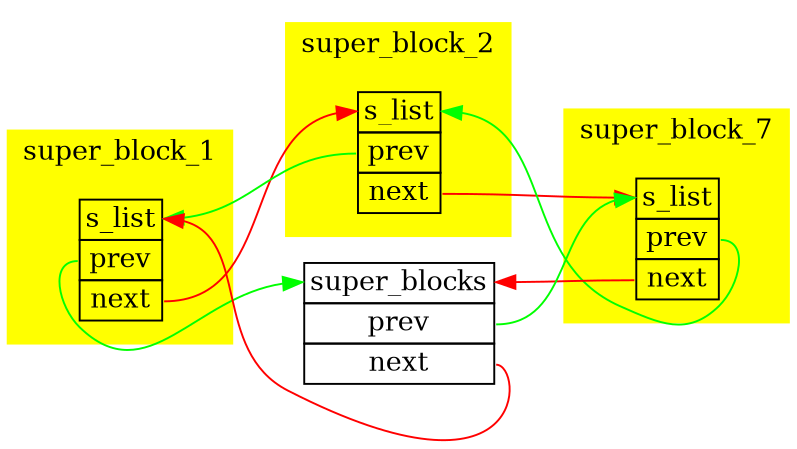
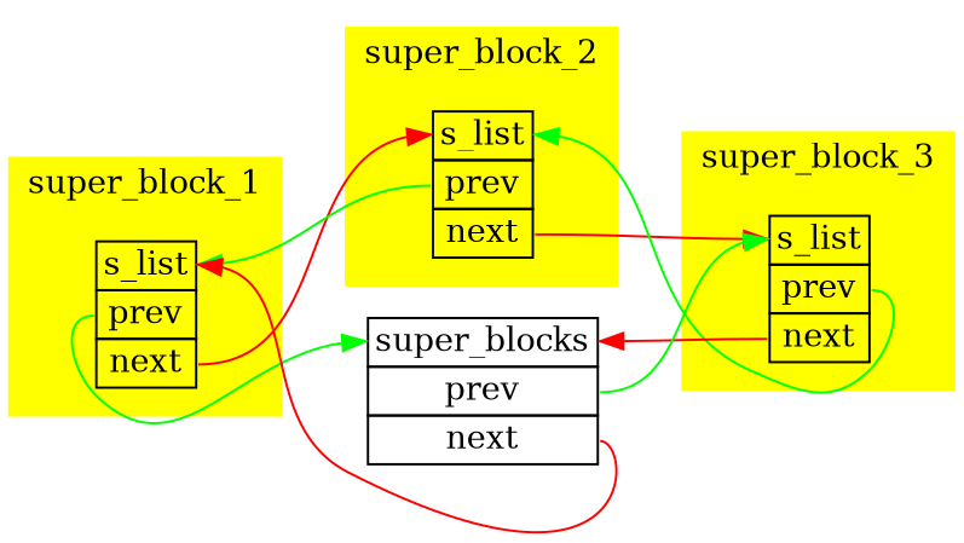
  digraph {
    rankdir=LR
    node [shape=plaintext]
    edge [color=red headport=name tailport="next:e"]
    n1 [label=<              <TABLE BORDER="0" CELLBORDER="1" CELLSPACING="0">                 <TR>                     <TD PORT="name">s_list</TD>                 </TR>                 <TR>                     <TD PORT="prev">prev</TD>                 </TR>                 <TR>                     <TD PORT="next">next</TD>                 </TR>             </TABLE>>]
    n2 [label=<              <TABLE BORDER="0" CELLBORDER="1" CELLSPACING="0">                 <TR>                     <TD PORT="name">s_list</TD>                 </TR>                 <TR>                     <TD PORT="prev">prev</TD>                 </TR>                 <TR>                     <TD PORT="next">next</TD>                 </TR>             </TABLE>>]
    n3 [label=<              <TABLE BORDER="0" CELLBORDER="1" CELLSPACING="0">                 <TR>                     <TD PORT="name">s_list</TD>                 </TR>                 <TR>                     <TD PORT="prev">prev</TD>                 </TR>                 <TR>                     <TD PORT="next">next</TD>                 </TR>             </TABLE>>]
    n4 [label=<          <TABLE BORDER="0" CELLBORDER="1" CELLSPACING="0">             <TR>                 <TD PORT="name">super_blocks</TD>             </TR>             <TR>                 <TD PORT="prev">prev</TD>             </TR>             <TR>                 <TD PORT="next">next</TD>             </TR>         </TABLE>>]
    subgraph cluster_1 {
      color=yellow
      label=super_block_1
      style=filled
      n1
    }
    subgraph cluster_2 {
      color=yellow
      label=super_block_2
      style=filled
      n2
    }
    subgraph cluster_3 {
      color=yellow
-     label=super_block_7
+     label=super_block_3
      style=filled
      n3
    }
    n1 -> n2
    n1 -> n4 [color=green tailport="prev:w"]
    n2 -> n1 [color=green tailport="prev:w"]
    n2 -> n3 [tailport=next]
    n3 -> n2 [color=green tailport="prev:e"]
    n3 -> n4 [tailport="next:w"]
    n4 -> n1
    n4 -> n3 [color=green tailport="prev:e"]
  }
